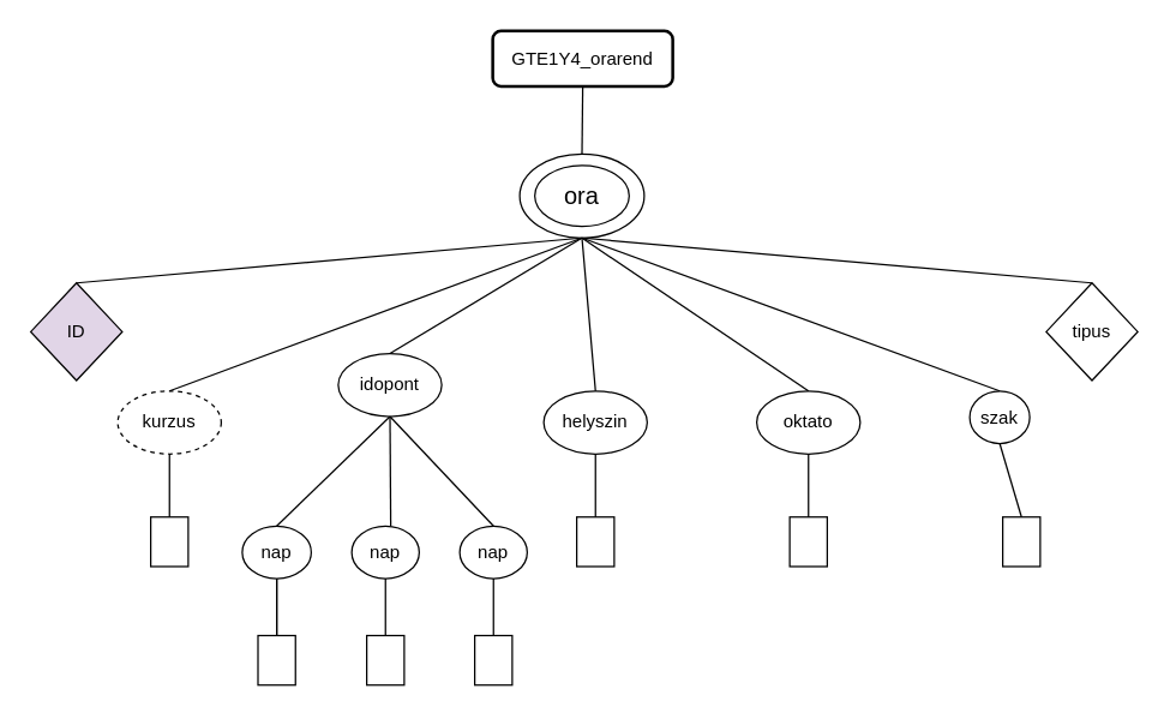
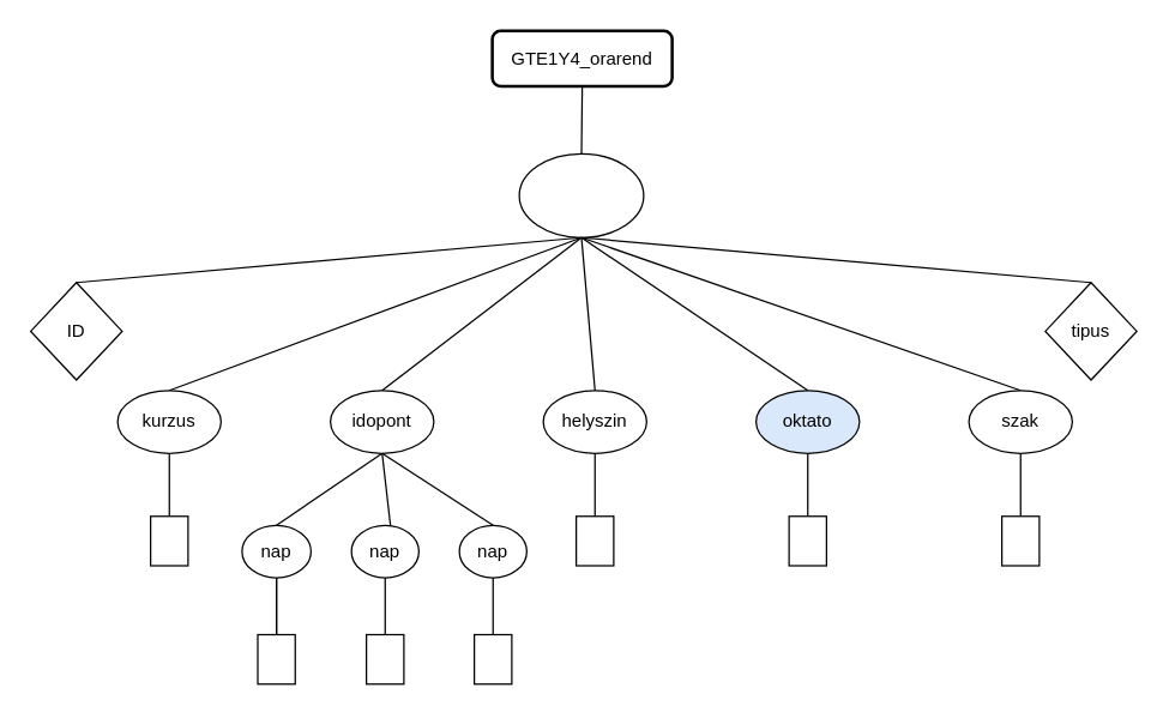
  <mxCell id="0" />
  <mxCell id="1" parent="0" />
  <mxCell id="2" value="&lt;font style=&quot;color: rgb(0, 0, 0);&quot;&gt;GTE1Y4_orarend&lt;/font&gt;" style="rounded=1;whiteSpace=wrap;html=1;fillColor=#FFFFFF;strokeColor=#000000;strokeWidth=2;" parent="1" vertex="1"><mxGeometry x="328" y="20" width="120" height="37" as="geometry" /></mxCell>
  <mxCell id="3" value="" style="group" vertex="1" connectable="0" parent="1"><mxGeometry x="346" y="102" width="83" height="56" as="geometry" /></mxCell>
  <mxCell id="4" value="" style="ellipse;whiteSpace=wrap;html=1;fillColor=#FFFFFF;strokeColor=#000000;" vertex="1" parent="3"><mxGeometry width="83" height="56" as="geometry" /></mxCell>
- <mxCell id="5" value="&lt;font style=&quot;color: rgb(0, 0, 0); font-size: 16px;&quot;&gt;ora&lt;/font&gt;" style="ellipse;whiteSpace=wrap;html=1;fillColor=#FFFFFF;strokeColor=#000000;" vertex="1" parent="3"><mxGeometry x="10.029" y="7.7" width="62.942" height="40.6" as="geometry" /></mxCell>
- <mxCell id="6" value="&lt;font style=&quot;color: rgb(0, 0, 0);&quot;&gt;ID&lt;/font&gt;" style="rhombus;whiteSpace=wrap;html=1;strokeColor=#000000;fillColor=#e1d5e7;" vertex="1" parent="1"><mxGeometry x="20" y="188" width="61" height="65" as="geometry" /></mxCell>
+ <mxCell id="6" value="&lt;font style=&quot;color: rgb(0, 0, 0);&quot;&gt;ID&lt;/font&gt;" style="rhombus;whiteSpace=wrap;html=1;strokeColor=#000000;fillColor=#FFFFFF;" vertex="1" parent="1"><mxGeometry x="20" y="188" width="61" height="65" as="geometry" /></mxCell>
  <mxCell id="7" value="&lt;font style=&quot;color: rgb(0, 0, 0);&quot;&gt;tipus&lt;/font&gt;" style="rhombus;whiteSpace=wrap;html=1;strokeColor=#000000;fillColor=#FFFFFF;" vertex="1" parent="1"><mxGeometry x="697" y="188" width="61" height="65" as="geometry" /></mxCell>
- <mxCell id="8" value="&lt;font style=&quot;color: rgb(0, 0, 0);&quot;&gt;kurzus&lt;/font&gt;" style="ellipse;whiteSpace=wrap;html=1;strokeColor=#000000;fillColor=#FFFFFF;dashed=1;" vertex="1" parent="1"><mxGeometry x="78" y="260" width="69" height="42" as="geometry" /></mxCell>
- <mxCell id="9" value="&lt;font style=&quot;color: rgb(0, 0, 0);&quot;&gt;idopont&lt;/font&gt;" style="ellipse;whiteSpace=wrap;html=1;strokeColor=#000000;fillColor=#FFFFFF;" vertex="1" parent="1"><mxGeometry x="225" y="235" width="69" height="42" as="geometry" /></mxCell>
+ <mxCell id="8" value="&lt;font style=&quot;color: rgb(0, 0, 0);&quot;&gt;kurzus&lt;/font&gt;" style="ellipse;whiteSpace=wrap;html=1;strokeColor=#000000;fillColor=#FFFFFF;" vertex="1" parent="1"><mxGeometry x="78" y="260" width="69" height="42" as="geometry" /></mxCell>
+ <mxCell id="9" value="&lt;font style=&quot;color: rgb(0, 0, 0);&quot;&gt;idopont&lt;/font&gt;" style="ellipse;whiteSpace=wrap;html=1;strokeColor=#000000;fillColor=#FFFFFF;" vertex="1" parent="1"><mxGeometry x="220" y="260" width="69" height="42" as="geometry" /></mxCell>
  <mxCell id="10" value="&lt;font style=&quot;color: rgb(0, 0, 0);&quot;&gt;helyszin&lt;/font&gt;" style="ellipse;whiteSpace=wrap;html=1;strokeColor=#000000;fillColor=#FFFFFF;" vertex="1" parent="1"><mxGeometry x="362" y="260" width="69" height="42" as="geometry" /></mxCell>
- <mxCell id="11" value="&lt;font style=&quot;color: rgb(0, 0, 0);&quot;&gt;oktato&lt;/font&gt;" style="ellipse;whiteSpace=wrap;html=1;strokeColor=#000000;fillColor=#FFFFFF;" vertex="1" parent="1"><mxGeometry x="504" y="260" width="69" height="42" as="geometry" /></mxCell>
- <mxCell id="12" value="&lt;font style=&quot;color: rgb(0, 0, 0);&quot;&gt;szak&lt;/font&gt;" style="ellipse;whiteSpace=wrap;html=1;strokeColor=#000000;fillColor=#FFFFFF;" vertex="1" parent="1"><mxGeometry x="646" y="260" width="40" height="35" as="geometry" /></mxCell>
+ <mxCell id="11" value="&lt;font style=&quot;color: rgb(0, 0, 0);&quot;&gt;oktato&lt;/font&gt;" style="ellipse;whiteSpace=wrap;html=1;strokeColor=#000000;fillColor=#dae8fc;" vertex="1" parent="1"><mxGeometry x="504" y="260" width="69" height="42" as="geometry" /></mxCell>
+ <mxCell id="12" value="&lt;font style=&quot;color: rgb(0, 0, 0);&quot;&gt;szak&lt;/font&gt;" style="ellipse;whiteSpace=wrap;html=1;strokeColor=#000000;fillColor=#FFFFFF;" vertex="1" parent="1"><mxGeometry x="646" y="260" width="69" height="42" as="geometry" /></mxCell>
  <mxCell id="13" value="" style="endArrow=none;html=1;rounded=0;strokeColor=#000000;entryX=0.5;entryY=1;entryDx=0;entryDy=0;exitX=0.5;exitY=0;exitDx=0;exitDy=0;" edge="1" parent="1" source="8" target="4"><mxGeometry width="50" height="50" relative="1" as="geometry"><mxPoint x="127" y="238" as="sourcePoint" /><mxPoint x="177" y="188" as="targetPoint" /></mxGeometry></mxCell>
  <mxCell id="14" value="" style="endArrow=none;html=1;rounded=0;strokeColor=#000000;entryX=0.5;entryY=1;entryDx=0;entryDy=0;exitX=0.5;exitY=0;exitDx=0;exitDy=0;" edge="1" parent="1" source="9" target="4"><mxGeometry width="50" height="50" relative="1" as="geometry"><mxPoint x="147" y="289" as="sourcePoint" /><mxPoint x="422" y="187" as="targetPoint" /></mxGeometry></mxCell>
  <mxCell id="15" value="" style="endArrow=none;html=1;rounded=0;strokeColor=#000000;entryX=0.5;entryY=1;entryDx=0;entryDy=0;exitX=0.5;exitY=0;exitDx=0;exitDy=0;" edge="1" parent="1" source="10" target="4"><mxGeometry width="50" height="50" relative="1" as="geometry"><mxPoint x="383" y="221" as="sourcePoint" /><mxPoint x="658" y="119" as="targetPoint" /></mxGeometry></mxCell>
  <mxCell id="16" value="" style="endArrow=none;html=1;rounded=0;strokeColor=#000000;entryX=0.5;entryY=1;entryDx=0;entryDy=0;exitX=0.5;exitY=0;exitDx=0;exitDy=0;" edge="1" parent="1" source="12" target="4"><mxGeometry width="50" height="50" relative="1" as="geometry"><mxPoint x="486" y="122" as="sourcePoint" /><mxPoint x="761" y="20" as="targetPoint" /></mxGeometry></mxCell>
  <mxCell id="17" value="" style="endArrow=none;html=1;rounded=0;strokeColor=#000000;entryX=0.5;entryY=1;entryDx=0;entryDy=0;exitX=0.5;exitY=0;exitDx=0;exitDy=0;" edge="1" parent="1" source="11" target="4"><mxGeometry width="50" height="50" relative="1" as="geometry"><mxPoint x="440" y="158" as="sourcePoint" /><mxPoint x="715" y="56" as="targetPoint" /></mxGeometry></mxCell>
  <mxCell id="18" value="" style="endArrow=none;html=1;rounded=0;strokeColor=#000000;entryX=0.5;entryY=1;entryDx=0;entryDy=0;exitX=0.5;exitY=0;exitDx=0;exitDy=0;" edge="1" parent="1" source="7" target="4"><mxGeometry width="50" height="50" relative="1" as="geometry"><mxPoint x="752" y="147" as="sourcePoint" /><mxPoint x="459" y="45" as="targetPoint" /></mxGeometry></mxCell>
  <mxCell id="19" value="" style="endArrow=none;html=1;rounded=0;strokeColor=#000000;entryX=0.5;entryY=1;entryDx=0;entryDy=0;exitX=0.5;exitY=0;exitDx=0;exitDy=0;" edge="1" parent="1" source="6" target="4"><mxGeometry width="50" height="50" relative="1" as="geometry"><mxPoint x="48" y="178" as="sourcePoint" /><mxPoint x="323" y="76" as="targetPoint" /></mxGeometry></mxCell>
  <mxCell id="20" value="" style="edgeStyle=orthogonalEdgeStyle;rounded=0;orthogonalLoop=1;jettySize=auto;html=1;" edge="1" parent="1" source="21"><mxGeometry relative="1" as="geometry"><mxPoint x="184" y="452.5" as="targetPoint" /></mxGeometry></mxCell>
  <mxCell id="21" value="&lt;font style=&quot;color: rgb(0, 0, 0);&quot;&gt;nap&lt;/font&gt;" style="ellipse;whiteSpace=wrap;html=1;strokeColor=#000000;fillColor=#FFFFFF;" vertex="1" parent="1"><mxGeometry x="161" y="350" width="46" height="35" as="geometry" /></mxCell>
  <mxCell id="22" value="&lt;font style=&quot;color: rgb(0, 0, 0);&quot;&gt;nap&lt;/font&gt;" style="ellipse;whiteSpace=wrap;html=1;strokeColor=#000000;fillColor=#FFFFFF;" vertex="1" parent="1"><mxGeometry x="234" y="350" width="45" height="35" as="geometry" /></mxCell>
  <mxCell id="23" value="&lt;font style=&quot;color: rgb(0, 0, 0);&quot;&gt;nap&lt;/font&gt;" style="ellipse;whiteSpace=wrap;html=1;strokeColor=#000000;fillColor=#FFFFFF;" vertex="1" parent="1"><mxGeometry x="306" y="350" width="45" height="35" as="geometry" /></mxCell>
  <mxCell id="24" value="" style="endArrow=none;html=1;rounded=0;strokeColor=#000000;exitX=0.5;exitY=0;exitDx=0;exitDy=0;entryX=0.5;entryY=1;entryDx=0;entryDy=0;" edge="1" parent="1" source="4" target="2"><mxGeometry width="50" height="50" relative="1" as="geometry"><mxPoint x="317" y="114" as="sourcePoint" /><mxPoint x="388" y="64" as="targetPoint" /></mxGeometry></mxCell>
  <mxCell id="25" value="" style="endArrow=none;html=1;rounded=0;strokeColor=#000000;entryX=0.5;entryY=1;entryDx=0;entryDy=0;exitX=0.5;exitY=0;exitDx=0;exitDy=0;" edge="1" parent="1" source="21" target="9"><mxGeometry width="50" height="50" relative="1" as="geometry"><mxPoint x="170" y="350" as="sourcePoint" /><mxPoint x="220" y="300" as="targetPoint" /></mxGeometry></mxCell>
  <mxCell id="26" value="" style="endArrow=none;html=1;rounded=0;strokeColor=#000000;entryX=0.5;entryY=1;entryDx=0;entryDy=0;exitX=0.5;exitY=0;exitDx=0;exitDy=0;" edge="1" parent="1" target="9"><mxGeometry width="50" height="50" relative="1" as="geometry"><mxPoint x="260" y="350" as="sourcePoint" /><mxPoint x="331" y="302" as="targetPoint" /></mxGeometry></mxCell>
  <mxCell id="27" value="" style="endArrow=none;html=1;rounded=0;strokeColor=#000000;entryX=0.5;entryY=1;entryDx=0;entryDy=0;exitX=0.5;exitY=0;exitDx=0;exitDy=0;" edge="1" parent="1" source="23" target="9"><mxGeometry width="50" height="50" relative="1" as="geometry"><mxPoint x="417" y="365" as="sourcePoint" /><mxPoint x="467" y="315" as="targetPoint" /></mxGeometry></mxCell>
  <mxCell id="28" value="" style="rounded=0;whiteSpace=wrap;html=1;rotation=90;strokeColor=#000000;fillColor=#FFFFFF;" vertex="1" parent="1"><mxGeometry x="96" y="348" width="33" height="25" as="geometry" /></mxCell>
  <mxCell id="29" value="" style="rounded=0;whiteSpace=wrap;html=1;rotation=90;strokeColor=#000000;fillColor=#FFFFFF;" vertex="1" parent="1"><mxGeometry x="380" y="348" width="33" height="25" as="geometry" /></mxCell>
  <mxCell id="30" value="" style="rounded=0;whiteSpace=wrap;html=1;rotation=90;strokeColor=#000000;fillColor=#FFFFFF;" vertex="1" parent="1"><mxGeometry x="664" y="348" width="33" height="25" as="geometry" /></mxCell>
  <mxCell id="31" value="" style="rounded=0;whiteSpace=wrap;html=1;rotation=90;strokeColor=#000000;fillColor=#FFFFFF;" vertex="1" parent="1"><mxGeometry x="522" y="348" width="33" height="25" as="geometry" /></mxCell>
  <mxCell id="32" value="" style="rounded=0;whiteSpace=wrap;html=1;rotation=90;strokeColor=#000000;fillColor=#FFFFFF;" vertex="1" parent="1"><mxGeometry x="167.5" y="427" width="33" height="25" as="geometry" /></mxCell>
  <mxCell id="33" value="" style="rounded=0;whiteSpace=wrap;html=1;rotation=90;strokeColor=#000000;fillColor=#FFFFFF;" vertex="1" parent="1"><mxGeometry x="240" y="427" width="33" height="25" as="geometry" /></mxCell>
  <mxCell id="34" value="" style="rounded=0;whiteSpace=wrap;html=1;rotation=90;strokeColor=#000000;fillColor=#FFFFFF;" vertex="1" parent="1"><mxGeometry x="312" y="427" width="33" height="25" as="geometry" /></mxCell>
  <mxCell id="35" value="" style="endArrow=none;html=1;rounded=0;strokeColor=#000000;entryX=0.5;entryY=1;entryDx=0;entryDy=0;exitX=0;exitY=0.5;exitDx=0;exitDy=0;" edge="1" parent="1" source="32" target="21"><mxGeometry width="50" height="50" relative="1" as="geometry"><mxPoint x="117.5" y="446" as="sourcePoint" /><mxPoint x="167.5" y="396" as="targetPoint" /></mxGeometry></mxCell>
  <mxCell id="36" value="" style="endArrow=none;html=1;rounded=0;strokeColor=#000000;entryX=0.5;entryY=1;entryDx=0;entryDy=0;exitX=0;exitY=0.5;exitDx=0;exitDy=0;" edge="1" parent="1" source="33" target="22"><mxGeometry width="50" height="50" relative="1" as="geometry"><mxPoint x="75" y="452" as="sourcePoint" /><mxPoint x="125" y="402" as="targetPoint" /></mxGeometry></mxCell>
  <mxCell id="37" value="" style="endArrow=none;html=1;rounded=0;strokeColor=#000000;entryX=0.5;entryY=1;entryDx=0;entryDy=0;exitX=0;exitY=0.5;exitDx=0;exitDy=0;" edge="1" parent="1" source="34" target="23"><mxGeometry width="50" height="50" relative="1" as="geometry"><mxPoint x="279" y="444" as="sourcePoint" /><mxPoint x="329" y="394" as="targetPoint" /></mxGeometry></mxCell>
  <mxCell id="38" value="" style="endArrow=none;html=1;rounded=0;strokeColor=#000000;entryX=0.5;entryY=1;entryDx=0;entryDy=0;exitX=0;exitY=0.5;exitDx=0;exitDy=0;" edge="1" parent="1" source="29" target="10"><mxGeometry width="50" height="50" relative="1" as="geometry"><mxPoint x="426" y="396" as="sourcePoint" /><mxPoint x="476" y="346" as="targetPoint" /></mxGeometry></mxCell>
  <mxCell id="39" value="" style="endArrow=none;html=1;rounded=0;strokeColor=#000000;entryX=0.5;entryY=1;entryDx=0;entryDy=0;exitX=0;exitY=0.5;exitDx=0;exitDy=0;" edge="1" parent="1" source="28" target="8"><mxGeometry width="50" height="50" relative="1" as="geometry"><mxPoint x="65" y="359" as="sourcePoint" /><mxPoint x="115" y="309" as="targetPoint" /></mxGeometry></mxCell>
  <mxCell id="40" value="" style="endArrow=none;html=1;rounded=0;strokeColor=#000000;entryX=0.5;entryY=1;entryDx=0;entryDy=0;exitX=0;exitY=0.5;exitDx=0;exitDy=0;" edge="1" parent="1" source="31" target="11"><mxGeometry width="50" height="50" relative="1" as="geometry"><mxPoint x="549" y="346" as="sourcePoint" /><mxPoint x="599" y="296" as="targetPoint" /></mxGeometry></mxCell>
  <mxCell id="41" value="" style="endArrow=none;html=1;rounded=0;strokeColor=#000000;entryX=0.5;entryY=1;entryDx=0;entryDy=0;exitX=0;exitY=0.5;exitDx=0;exitDy=0;" edge="1" parent="1" source="30" target="12"><mxGeometry width="50" height="50" relative="1" as="geometry"><mxPoint x="614" y="366" as="sourcePoint" /><mxPoint x="664" y="316" as="targetPoint" /></mxGeometry></mxCell>
